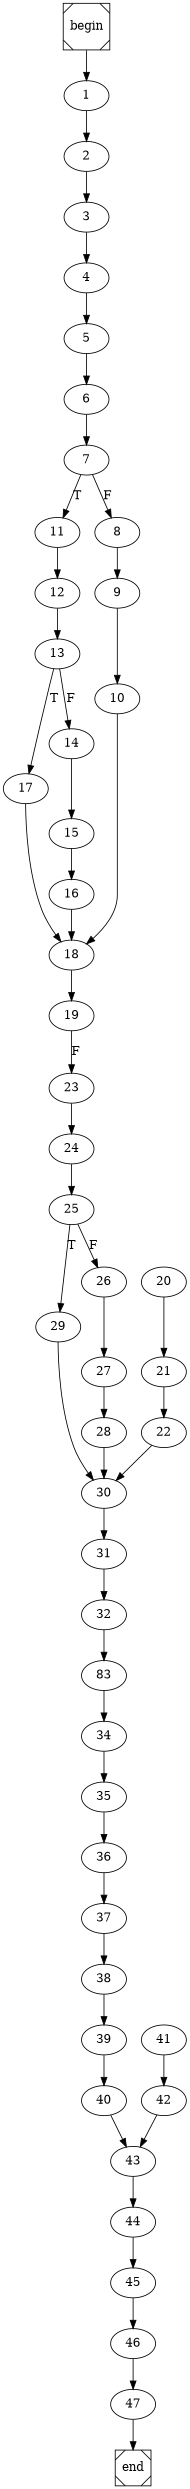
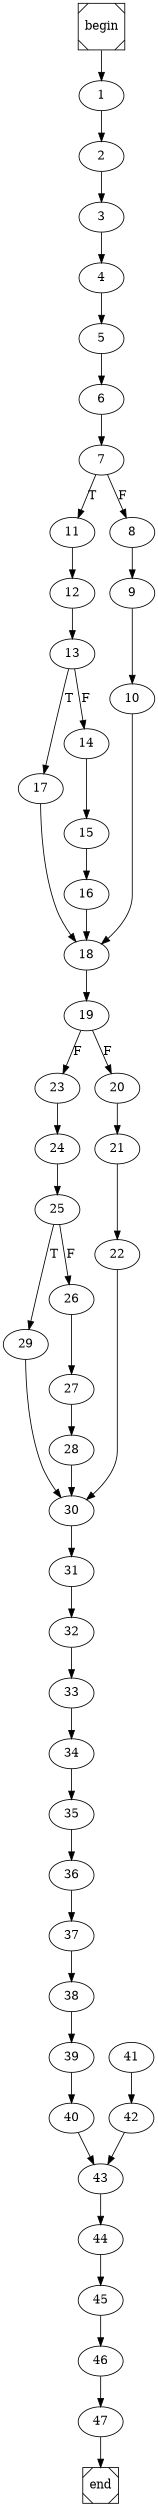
  digraph {
    begin [shape=Msquare]
    1
    2
    end [shape=Msquare]
    3
    4
    5
    6
    7
    11
    8
    12
    9
    13
    10
    18
    19
    23
    20
    17
    14
    15
    16
    24
    21
    25
    22
    30
    31
    32
    29
    26
    27
    28
-   33 [label=83]
+   33
    34
    35
    36
    37
    38
    39
    40
    43
    41
    42
    44
    45
    46
    47
    begin -> 1
    1 -> 2
    2 -> 3
    3 -> 4
    4 -> 5
    5 -> 6
    6 -> 7
    7 -> 11 [label=T]
    7 -> 8 [label=F]
    11 -> 12
    8 -> 9
    12 -> 13
    9 -> 10
    13 -> 17 [label=T]
    13 -> 14 [label=F]
    10 -> 18
    18 -> 19
    19 -> 23 [label=F]
+   19 -> 20 [label=F]
    23 -> 24
    20 -> 21
    17 -> 18
    14 -> 15
    15 -> 16
    16 -> 18
    24 -> 25
    21 -> 22
    25 -> 29 [label=T]
    25 -> 26 [label=F]
    22 -> 30
    30 -> 31
    31 -> 32
    32 -> 33
    29 -> 30
    26 -> 27
    27 -> 28
    28 -> 30
    33 -> 34
    34 -> 35
    35 -> 36
    36 -> 37
    37 -> 38
    38 -> 39
    39 -> 40
    40 -> 43
    43 -> 44
    41 -> 42
    42 -> 43
    44 -> 45
    45 -> 46
    46 -> 47
    47 -> end
  }
